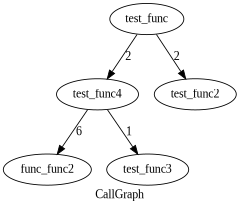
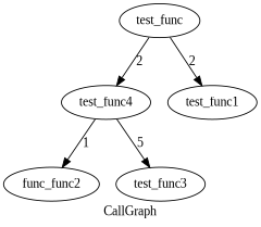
  digraph {
    fontname="Liberation Serif"
    label=CallGraph
    node [fontname="Liberation Serif"]
    edge [fontname="Liberation Serif"]
    n1 [label=func_func2]
    test_func4
    test_func3
    test_func
-   test_func1 [label=test_func2]
-   test_func4 -> n1 [label=6]
-   test_func4 -> test_func3 [label=1]
+   test_func1
+   test_func4 -> n1 [label=1]
+   test_func4 -> test_func3 [label=5]
    test_func -> test_func4 [label=2]
    test_func -> test_func1 [label=2]
  }
